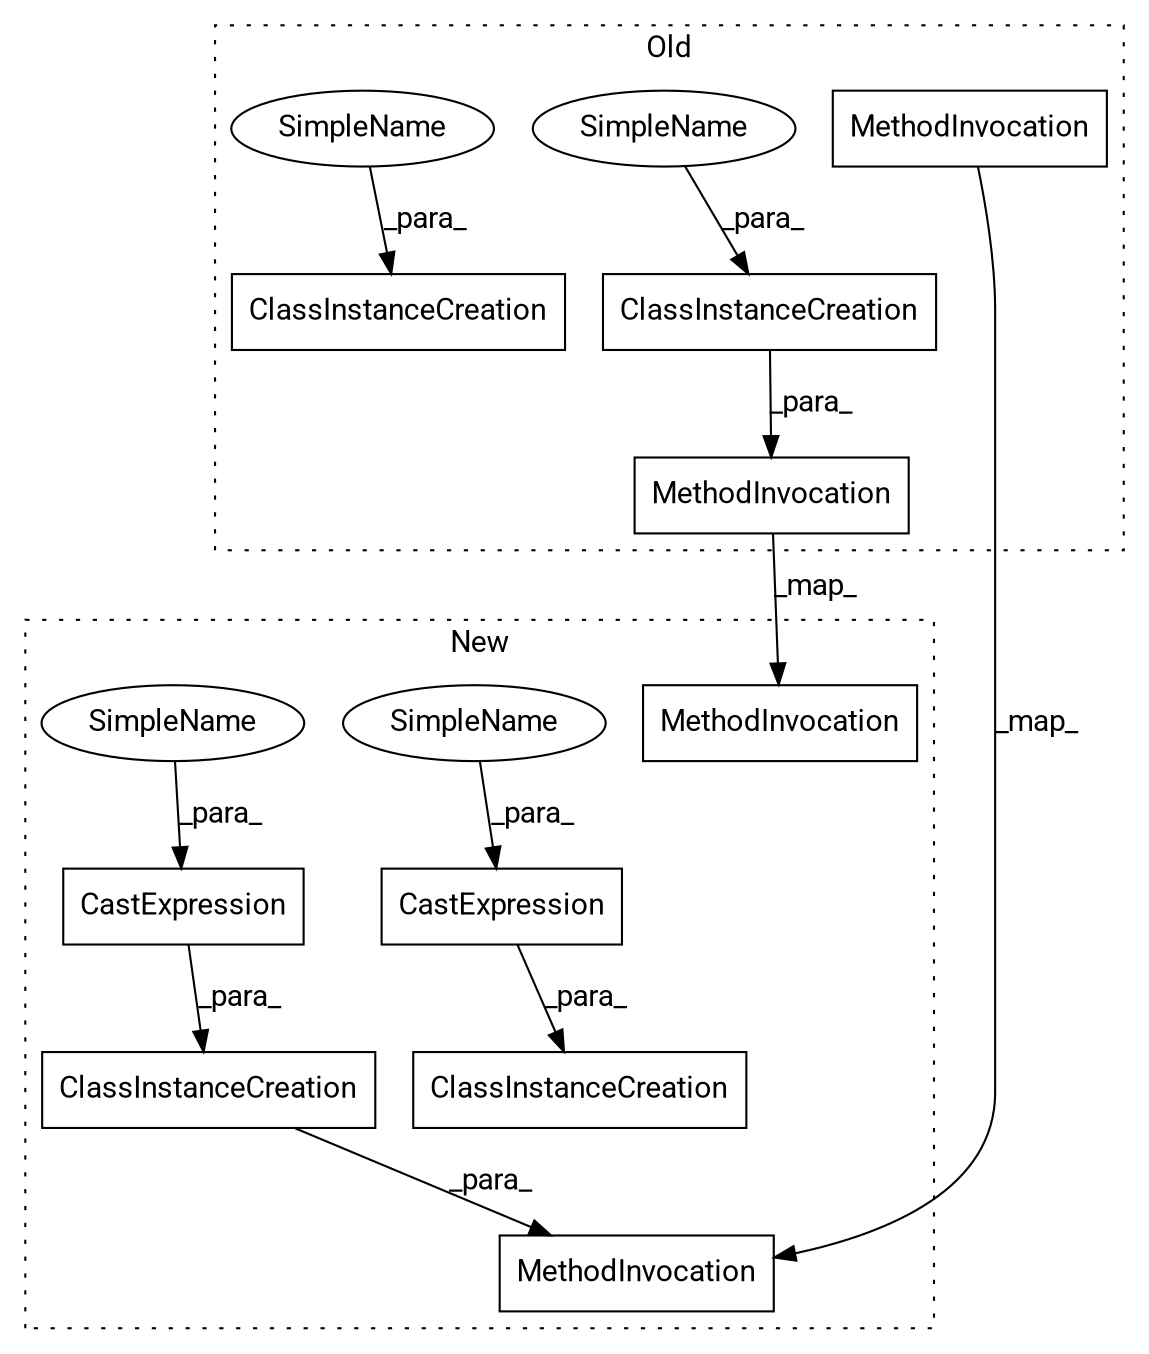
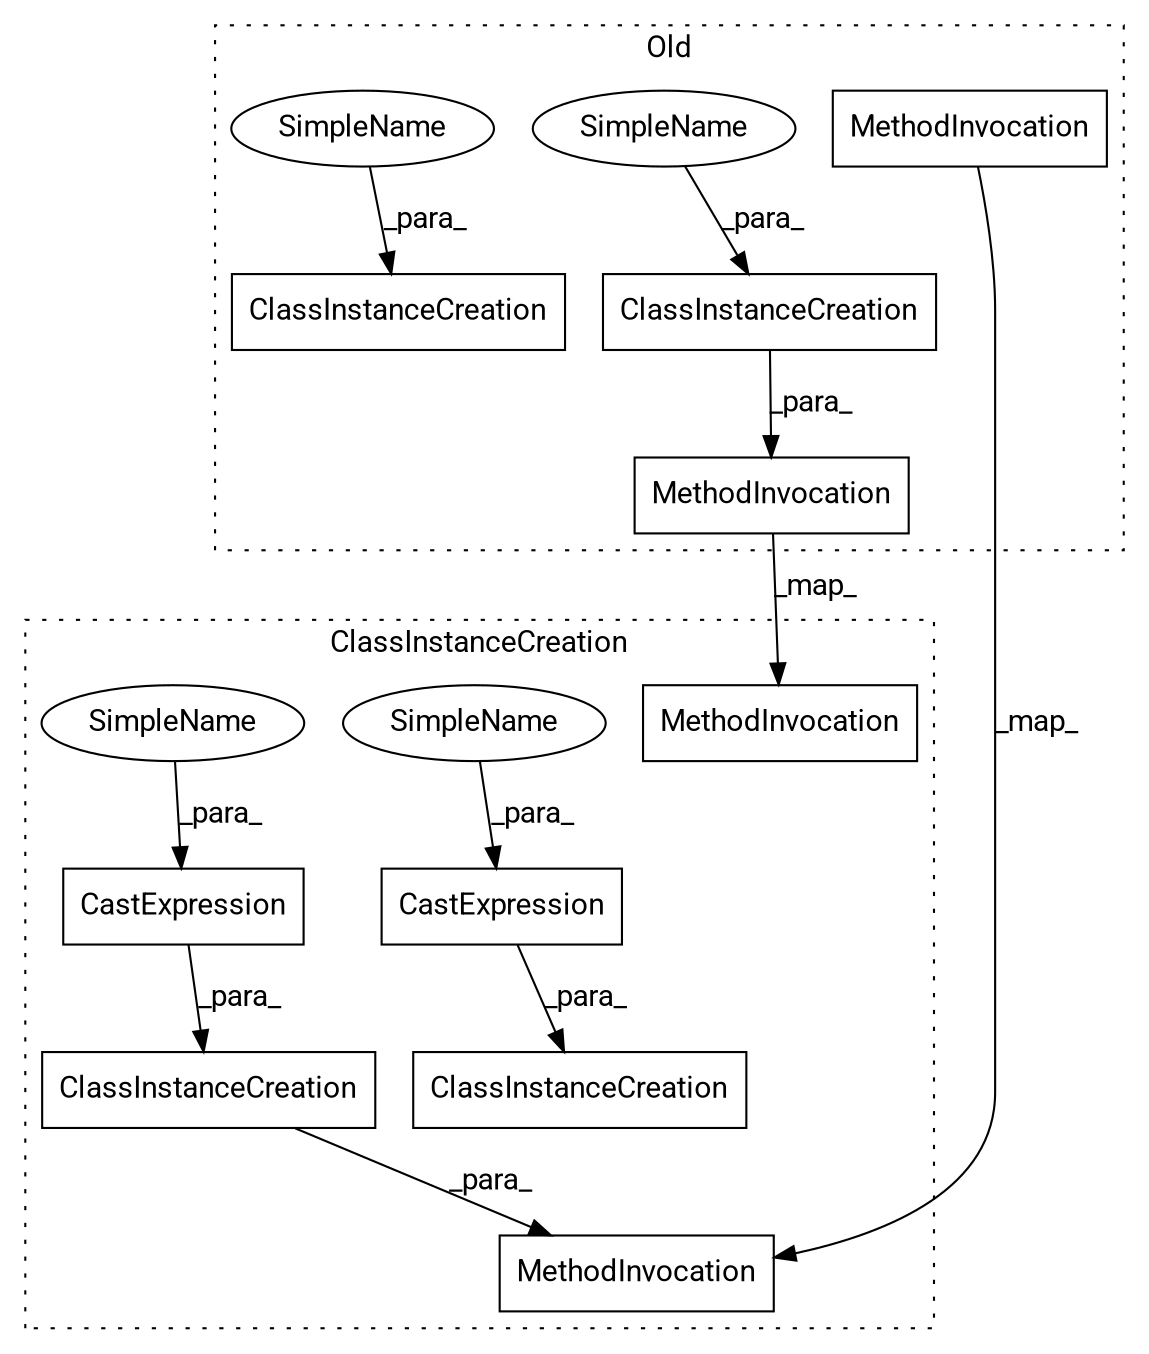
  digraph {
    fontname=Roboto
    node [a=14 l="10,1" shape=box fontname=Roboto]
    edge [fontname=Roboto]
    n1 [l="11,1" label=ClassInstanceCreation s="1203,1220"]
    n2 [l="11,1" label=ClassInstanceCreation s="1056,1073"]
    n3 [a=32 label=MethodInvocation s="901,927"]
    n4 [a=32 label=MethodInvocation s="1193,1221"]
    n5 [a=42 l=6 label=SimpleName s=1214 shape=ellipse]
    n6 [a=42 l=6 label=SimpleName s=1067 shape=ellipse]
    n7 [a=11 l=45 label=CastExpression s=902]
    n8 [a=11 l=43 label=CastExpression s=1086]
    n9 [l="9,1" label=ClassInstanceCreation s="1077,1135"]
    n10 [l="11,1" label=ClassInstanceCreation s="891,953"]
    n11 [a=32 label=MethodInvocation s="1067,1136"]
    n12 [a=32 label=MethodInvocation s="1451,1528"]
    n13 [a=42 l=6 label=SimpleName s=947 shape=ellipse]
    n14 [a=42 l=6 label=SimpleName s=1129 shape=ellipse]
    subgraph cluster_1 {
      label=Old
      style=dotted
      n1
      n2
      n3
      n4
      n5
      n6
    }
    subgraph cluster_2 {
-     label=New
+     label=ClassInstanceCreation
      style=dotted
      n7
      n8
      n9
      n10
      n11
      n12
      n13
      n14
    }
    n1 -> n4 [label=_para_]
    n3 -> n11 [label=_map_]
    n4 -> n12 [label=_map_]
    n5 -> n1 [label=_para_]
    n6 -> n2 [label=_para_]
    n7 -> n10 [label=_para_]
    n8 -> n9 [label=_para_]
    n9 -> n11 [label=_para_]
    n13 -> n7 [label=_para_]
    n14 -> n8 [label=_para_]
  }
